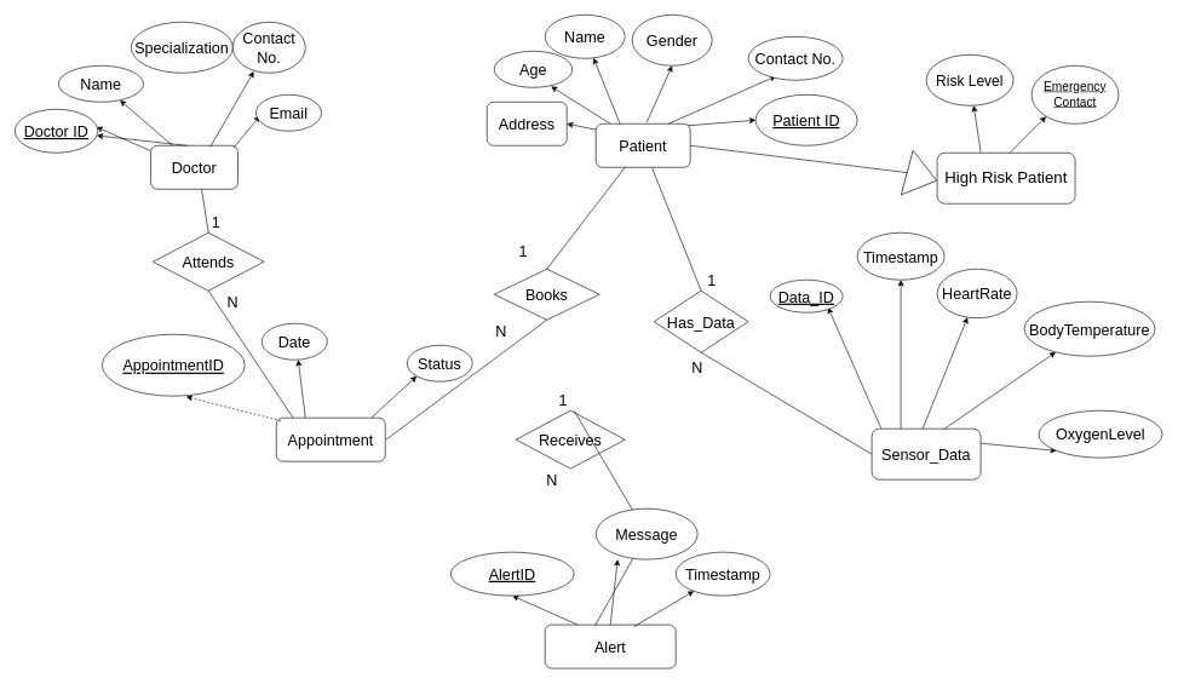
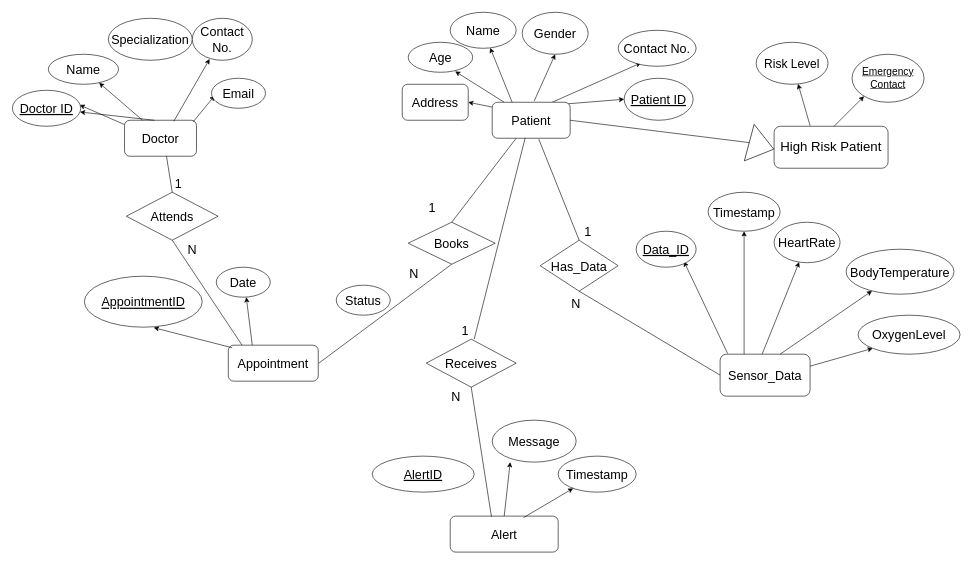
  <mxCell id="0" />
  <mxCell id="1" parent="0" />
  <mxCell id="2" value="" style="endArrow=classic;html=1;rounded=0;exitX=0.171;exitY=0.025;exitDx=0;exitDy=0;exitPerimeter=0;fontSize=21;" edge="1" parent="1" target="3"><mxGeometry width="50" height="50" relative="1" as="geometry"><mxPoint x="853.94" y="171.75" as="sourcePoint" /><mxPoint x="870" y="120" as="targetPoint" /></mxGeometry></mxCell>
  <mxCell id="3" value="Name" style="ellipse;whiteSpace=wrap;html=1;fontSize=21;" vertex="1" parent="1"><mxGeometry x="750" width="110" height="60" as="geometry" y="20" /></mxCell>
  <mxCell id="4" value="" style="endArrow=classic;html=1;rounded=0;entryX=0.728;entryY=0.97;entryDx=0;entryDy=0;entryPerimeter=0;fontSize=21;" edge="1" parent="1" target="5"><mxGeometry width="50" height="50" relative="1" as="geometry"><mxPoint x="840" y="170" as="sourcePoint" /><mxPoint x="800" y="130" as="targetPoint" /></mxGeometry></mxCell>
  <mxCell id="5" value="Age" style="ellipse;whiteSpace=wrap;html=1;fontSize=21;" vertex="1" parent="1"><mxGeometry x="680" y="70" width="107.5" height="50" as="geometry" /></mxCell>
  <mxCell id="6" value="" style="endArrow=classic;html=1;rounded=0;entryX=0.5;entryY=1;entryDx=0;entryDy=0;fontSize=21;" edge="1" parent="1" target="7"><mxGeometry width="50" height="50" relative="1" as="geometry"><mxPoint x="890" y="168" as="sourcePoint" /><mxPoint x="910" y="120" as="targetPoint" /></mxGeometry></mxCell>
  <mxCell id="7" value="Gender" style="ellipse;whiteSpace=wrap;html=1;fontSize=21;" vertex="1" parent="1"><mxGeometry x="870" width="110" height="70" as="geometry" y="20" /></mxCell>
  <mxCell id="8" style="edgeStyle=orthogonalEdgeStyle;rounded=0;orthogonalLoop=1;jettySize=auto;html=1;exitX=0.5;exitY=1;exitDx=0;exitDy=0;fontSize=21;" edge="1" parent="1" source="7" target="7"><mxGeometry relative="1" as="geometry" /></mxCell>
  <mxCell id="9" value="" style="endArrow=classic;html=1;rounded=0;entryX=0.294;entryY=0.906;entryDx=0;entryDy=0;entryPerimeter=0;fontSize=21;" edge="1" parent="1" target="10"><mxGeometry width="50" height="50" relative="1" as="geometry"><mxPoint x="920" y="170" as="sourcePoint" /><mxPoint x="960" y="100" as="targetPoint" /></mxGeometry></mxCell>
  <mxCell id="10" value="Contact No." style="ellipse;whiteSpace=wrap;html=1;fontSize=21;" vertex="1" parent="1"><mxGeometry x="1030" y="50" width="130" height="60" as="geometry" /></mxCell>
  <mxCell id="11" value="" style="endArrow=classic;html=1;rounded=0;exitX=0.958;exitY=0.044;exitDx=0;exitDy=0;exitPerimeter=0;fontSize=21;entryX=0;entryY=0.5;entryDx=0;entryDy=0;" edge="1" parent="1" source="15" target="12"><mxGeometry width="50" height="50" relative="1" as="geometry"><mxPoint x="950" y="170" as="sourcePoint" /><mxPoint x="1000" y="120" as="targetPoint" /></mxGeometry></mxCell>
- <mxCell id="12" value="&lt;u&gt;Patient ID&lt;/u&gt;" style="ellipse;whiteSpace=wrap;html=1;fontSize=21;" vertex="1" parent="1"><mxGeometry x="1040" y="130" width="140" height="70" as="geometry" /></mxCell>
+ <mxCell id="12" value="&lt;u&gt;Patient ID&lt;/u&gt;" style="ellipse;whiteSpace=wrap;html=1;fontSize=21;" vertex="1" parent="1"><mxGeometry x="1040" y="130" width="115" height="70" as="geometry" /></mxCell>
  <mxCell id="13" value="" style="endArrow=classic;html=1;rounded=0;exitX=0;exitY=0.143;exitDx=0;exitDy=0;exitPerimeter=0;entryX=1;entryY=0.5;entryDx=0;entryDy=0;fontSize=21;" edge="1" parent="1" target="14"><mxGeometry width="50" height="50" relative="1" as="geometry"><mxPoint x="830" y="180.01" as="sourcePoint" /><mxPoint x="780" y="170" as="targetPoint" /></mxGeometry></mxCell>
  <mxCell id="14" value="Address" style="whiteSpace=wrap;html=1;fontSize=21;rounded=1;" vertex="1" parent="1"><mxGeometry x="670" y="140" width="110" height="60" as="geometry" /></mxCell>
  <mxCell id="15" value="&lt;font&gt;Patient&lt;/font&gt;" style="rounded=1;whiteSpace=wrap;html=1;fontSize=21;" vertex="1" parent="1"><mxGeometry x="820" y="170" width="130" height="60" as="geometry" /></mxCell>
  <mxCell id="16" value="&lt;font&gt;Doctor&lt;/font&gt;" style="rounded=1;whiteSpace=wrap;html=1;fontSize=21;" vertex="1" parent="1"><mxGeometry x="207" y="200" width="120" height="60" as="geometry" /></mxCell>
  <mxCell id="17" value="" style="endArrow=classic;html=1;rounded=0;exitX=-0.002;exitY=0.119;exitDx=0;exitDy=0;entryX=0.715;entryY=0.934;entryDx=0;entryDy=0;entryPerimeter=0;exitPerimeter=0;fontSize=21;" edge="1" parent="1" source="16"><mxGeometry width="50" height="50" relative="1" as="geometry"><mxPoint x="204.89" y="203.08" as="sourcePoint" /><mxPoint x="132.35" y="174.53" as="targetPoint" /></mxGeometry></mxCell>
  <mxCell id="18" value="&lt;u&gt;&lt;font&gt;Doctor ID&lt;/font&gt;&lt;/u&gt;" style="ellipse;whiteSpace=wrap;html=1;fontSize=21;" vertex="1" parent="1"><mxGeometry x="20" y="150" width="114" height="60" as="geometry" /></mxCell>
  <mxCell id="19" value="" style="endArrow=classic;html=1;rounded=0;entryX=0.723;entryY=0.953;entryDx=0;entryDy=0;entryPerimeter=0;exitX=0.25;exitY=0;exitDx=0;exitDy=0;fontSize=21;" edge="1" parent="1" source="16" target="20"><mxGeometry width="50" height="50" relative="1" as="geometry"><mxPoint x="217" y="200" as="sourcePoint" /><mxPoint x="177" y="150" as="targetPoint" /></mxGeometry></mxCell>
  <mxCell id="20" value="Name" style="ellipse;whiteSpace=wrap;html=1;fontSize=21;" vertex="1" parent="1"><mxGeometry x="80" y="90" width="117" height="50" as="geometry" /></mxCell>
  <mxCell id="21" value="" style="endArrow=classic;html=1;rounded=0;exitX=0.416;exitY=0.001;exitDx=0;exitDy=0;exitPerimeter=0;fontSize=21;" edge="1" parent="1" source="16" target="18"><mxGeometry width="50" height="50" relative="1" as="geometry"><mxPoint x="237" y="200" as="sourcePoint" /><mxPoint x="237" y="140" as="targetPoint" /></mxGeometry></mxCell>
  <mxCell id="22" value="Specialization" style="ellipse;whiteSpace=wrap;html=1;fontSize=21;" vertex="1" parent="1"><mxGeometry x="180" y="30" width="140" height="70" as="geometry" /></mxCell>
  <mxCell id="23" value="" style="endArrow=classic;html=1;rounded=0;entryX=0.289;entryY=0.97;entryDx=0;entryDy=0;entryPerimeter=0;exitX=0.684;exitY=0.03;exitDx=0;exitDy=0;exitPerimeter=0;fontSize=21;" edge="1" parent="1" source="16" target="24"><mxGeometry width="50" height="50" relative="1" as="geometry"><mxPoint x="287" y="200" as="sourcePoint" /><mxPoint x="337" y="150" as="targetPoint" /></mxGeometry></mxCell>
  <mxCell id="24" value="Contact No." style="ellipse;whiteSpace=wrap;html=1;fontSize=21;" vertex="1" parent="1"><mxGeometry x="320" y="30" width="100" height="70" as="geometry" /></mxCell>
  <mxCell id="25" value="" style="endArrow=classic;html=1;rounded=0;exitX=0.953;exitY=0.045;exitDx=0;exitDy=0;exitPerimeter=0;entryX=0.004;entryY=0.723;entryDx=0;entryDy=0;entryPerimeter=0;fontSize=21;" edge="1" parent="1" source="16"><mxGeometry width="50" height="50" relative="1" as="geometry"><mxPoint x="317" y="198" as="sourcePoint" /><mxPoint x="357.36" y="158.92" as="targetPoint" /></mxGeometry></mxCell>
  <mxCell id="26" value="Email" style="ellipse;whiteSpace=wrap;html=1;fontSize=21;" vertex="1" parent="1"><mxGeometry x="352" y="130" width="90" height="50" as="geometry" /></mxCell>
  <mxCell id="27" value="&lt;font&gt;Sensor_Data&lt;/font&gt;" style="rounded=1;whiteSpace=wrap;html=1;fontSize=21;" vertex="1" parent="1"><mxGeometry x="1200" y="590" width="150" height="70" as="geometry" /></mxCell>
  <mxCell id="28" value="" style="endArrow=classic;html=1;rounded=0;exitX=0.084;exitY=-0.014;exitDx=0;exitDy=0;exitPerimeter=0;entryX=0.797;entryY=0.841;entryDx=0;entryDy=0;entryPerimeter=0;fontSize=21;" edge="1" parent="1" source="27" target="29"><mxGeometry width="50" height="50" relative="1" as="geometry"><mxPoint x="1230" y="590" as="sourcePoint" /><mxPoint x="1185.355" y="562.678" as="targetPoint" /></mxGeometry></mxCell>
- <mxCell id="29" value="&lt;font&gt;&lt;u&gt;Data_ID&lt;/u&gt;&lt;/font&gt;" style="ellipse;whiteSpace=wrap;html=1;fontSize=21;" vertex="1" parent="1"><mxGeometry x="1060" y="385" width="100" height="45" as="geometry" /></mxCell>
+ <mxCell id="29" value="&lt;font&gt;&lt;u&gt;Data_ID&lt;/u&gt;&lt;/font&gt;" style="ellipse;whiteSpace=wrap;html=1;fontSize=21;" vertex="1" parent="1"><mxGeometry x="1060" y="385" width="100" height="60" as="geometry" /></mxCell>
  <mxCell id="30" value="" style="endArrow=classic;html=1;rounded=0;fontSize=21;" edge="1" parent="1" target="31"><mxGeometry width="50" height="50" relative="1" as="geometry"><mxPoint x="1240" y="590" as="sourcePoint" /><mxPoint x="1230" y="530" as="targetPoint" /></mxGeometry></mxCell>
  <mxCell id="31" value="Timestamp" style="ellipse;whiteSpace=wrap;html=1;fontSize=21;" vertex="1" parent="1"><mxGeometry x="1180" y="320" width="120" height="65" as="geometry" /></mxCell>
  <mxCell id="32" value="" style="endArrow=classic;html=1;rounded=0;fontSize=21;" edge="1" parent="1" target="33"><mxGeometry width="50" height="50" relative="1" as="geometry"><mxPoint x="1270" y="590" as="sourcePoint" /><mxPoint x="1310" y="530" as="targetPoint" /></mxGeometry></mxCell>
  <mxCell id="33" value="HeartRate" style="ellipse;whiteSpace=wrap;html=1;fontSize=21;" vertex="1" parent="1"><mxGeometry x="1290" y="370" width="110" height="67.5" as="geometry" /></mxCell>
  <mxCell id="34" value="" style="endArrow=classic;html=1;rounded=0;fontSize=21;" edge="1" parent="1" target="35"><mxGeometry width="50" height="50" relative="1" as="geometry"><mxPoint x="1300" y="590" as="sourcePoint" /><mxPoint x="1370" y="520" as="targetPoint" /></mxGeometry></mxCell>
  <mxCell id="35" value="BodyTemperature" style="ellipse;whiteSpace=wrap;html=1;fontSize=21;" vertex="1" parent="1"><mxGeometry x="1410" y="415" width="180" height="75" as="geometry" /></mxCell>
  <mxCell id="36" value="" style="endArrow=classic;html=1;rounded=0;fontSize=21;entryX=0;entryY=1;entryDx=0;entryDy=0;" edge="1" parent="1" target="37"><mxGeometry width="50" height="50" relative="1" as="geometry"><mxPoint x="1350" y="610" as="sourcePoint" /><mxPoint x="1400" y="570" as="targetPoint" /></mxGeometry></mxCell>
- <mxCell id="37" value="OxygenLevel" style="ellipse;whiteSpace=wrap;html=1;fontSize=21;" vertex="1" parent="1"><mxGeometry x="1430" y="565" width="170" height="65" as="geometry" /></mxCell>
+ <mxCell id="37" value="OxygenLevel" style="ellipse;whiteSpace=wrap;html=1;fontSize=21;" vertex="1" parent="1"><mxGeometry x="1430" y="525" width="170" height="65" as="geometry" /></mxCell>
  <mxCell id="38" value="&lt;font&gt;Appointment&lt;/font&gt;" style="rounded=1;whiteSpace=wrap;html=1;fontSize=21;" vertex="1" parent="1"><mxGeometry x="380" y="575" width="150" height="60" as="geometry" /></mxCell>
- <mxCell id="39" value="" style="endArrow=classic;html=1;rounded=0;entryX=0.589;entryY=1.01;entryDx=0;entryDy=0;entryPerimeter=0;exitX=0.043;exitY=0.071;exitDx=0;exitDy=0;exitPerimeter=0;fontSize=21;dashed=1;" edge="1" parent="1" source="38" target="40"><mxGeometry width="50" height="50" relative="1" as="geometry"><mxPoint x="380" y="575" as="sourcePoint" /><mxPoint x="380" y="515" as="targetPoint" /></mxGeometry></mxCell>
+ <mxCell id="39" value="" style="endArrow=classic;html=1;rounded=0;entryX=0.589;entryY=1.01;entryDx=0;entryDy=0;entryPerimeter=0;exitX=0.043;exitY=0.071;exitDx=0;exitDy=0;exitPerimeter=0;fontSize=21;" edge="1" parent="1" source="38" target="40"><mxGeometry width="50" height="50" relative="1" as="geometry"><mxPoint x="380" y="575" as="sourcePoint" /><mxPoint x="380" y="515" as="targetPoint" /></mxGeometry></mxCell>
  <mxCell id="40" value="&lt;u&gt;AppointmentID&lt;/u&gt;" style="ellipse;whiteSpace=wrap;html=1;fontSize=21;" vertex="1" parent="1"><mxGeometry x="140" y="460" width="196.5" height="85" as="geometry" /></mxCell>
  <mxCell id="41" value="" style="endArrow=classic;html=1;rounded=0;fontSize=21;" edge="1" parent="1"><mxGeometry width="50" height="50" relative="1" as="geometry"><mxPoint x="420" y="575" as="sourcePoint" /><mxPoint x="410" y="495" as="targetPoint" /></mxGeometry></mxCell>
  <mxCell id="42" value="Date" style="ellipse;whiteSpace=wrap;html=1;fontSize=21;" vertex="1" parent="1"><mxGeometry x="360" y="445" width="90" height="50" as="geometry" /></mxCell>
- <mxCell id="43" value="" style="endArrow=classic;html=1;rounded=0;exitX=0.875;exitY=-0.008;exitDx=0;exitDy=0;exitPerimeter=0;entryX=0;entryY=1;entryDx=0;entryDy=0;fontSize=21;" edge="1" parent="1" source="38" target="44"><mxGeometry width="50" height="50" relative="1" as="geometry"><mxPoint x="530" y="580" as="sourcePoint" /><mxPoint x="560" y="515" as="targetPoint" /></mxGeometry></mxCell>
  <mxCell id="44" value="Status" style="ellipse;whiteSpace=wrap;html=1;fontSize=21;" vertex="1" parent="1"><mxGeometry x="560" y="475" width="90" height="50" as="geometry" /></mxCell>
  <mxCell id="45" value="&lt;font&gt;Alert&lt;/font&gt;" style="rounded=1;whiteSpace=wrap;html=1;fontSize=21;" vertex="1" parent="1"><mxGeometry x="750" y="860" width="180" height="60" as="geometry" /></mxCell>
- <mxCell id="46" value="" style="endArrow=classic;html=1;rounded=0;exitX=0.25;exitY=0;exitDx=0;exitDy=0;entryX=0.5;entryY=1;entryDx=0;entryDy=0;fontSize=21;" edge="1" parent="1" source="45" target="47"><mxGeometry width="50" height="50" relative="1" as="geometry"><mxPoint x="770" y="880" as="sourcePoint" /><mxPoint x="720" y="840" as="targetPoint" /><Array as="points" /></mxGeometry></mxCell>
  <mxCell id="47" value="&lt;u&gt;AlertID&lt;/u&gt;" style="ellipse;whiteSpace=wrap;html=1;fontSize=21;" vertex="1" parent="1"><mxGeometry x="620" y="760" width="170" height="60" as="geometry" /></mxCell>
  <mxCell id="48" value="" style="endArrow=classic;html=1;rounded=0;exitX=0.5;exitY=0;exitDx=0;exitDy=0;fontSize=21;" edge="1" parent="1" source="45"><mxGeometry width="50" height="50" relative="1" as="geometry"><mxPoint x="790" y="876" as="sourcePoint" /><mxPoint x="850" y="770" as="targetPoint" /><Array as="points"><mxPoint x="850" y="770" /></Array></mxGeometry></mxCell>
  <mxCell id="49" value="Message" style="ellipse;whiteSpace=wrap;html=1;fontSize=21;" vertex="1" parent="1"><mxGeometry x="820" y="700" width="140" height="70" as="geometry" /></mxCell>
  <mxCell id="50" value="" style="endArrow=classic;html=1;rounded=0;fontSize=21;exitX=0.679;exitY=0.043;exitDx=0;exitDy=0;exitPerimeter=0;" edge="1" parent="1" source="45" target="51"><mxGeometry width="50" height="50" relative="1" as="geometry"><mxPoint x="860" y="880" as="sourcePoint" /><mxPoint x="910" y="830" as="targetPoint" /></mxGeometry></mxCell>
  <mxCell id="51" value="Timestamp" style="ellipse;whiteSpace=wrap;html=1;fontSize=21;" vertex="1" parent="1"><mxGeometry x="930" y="760" width="130" height="60" as="geometry" /></mxCell>
  <mxCell id="52" value="&lt;font&gt;Has_Data&lt;/font&gt;" style="rhombus;whiteSpace=wrap;html=1;fontSize=21;" vertex="1" parent="1"><mxGeometry x="900" y="400" width="130" height="85" as="geometry" /></mxCell>
  <mxCell id="53" value="" style="endArrow=none;html=1;rounded=0;exitX=0.5;exitY=0;exitDx=0;exitDy=0;entryX=0.597;entryY=1.022;entryDx=0;entryDy=0;entryPerimeter=0;fontSize=21;" edge="1" parent="1" source="52" target="15"><mxGeometry width="50" height="50" relative="1" as="geometry"><mxPoint x="930" y="310" as="sourcePoint" /><mxPoint x="890" y="230" as="targetPoint" /></mxGeometry></mxCell>
  <mxCell id="54" value="" style="endArrow=none;html=1;rounded=0;entryX=0.5;entryY=1;entryDx=0;entryDy=0;exitX=0;exitY=0.5;exitDx=0;exitDy=0;fontSize=21;" edge="1" parent="1" source="27" target="52"><mxGeometry width="50" height="50" relative="1" as="geometry"><mxPoint x="930" y="445" as="sourcePoint" /><mxPoint x="980" y="395" as="targetPoint" /></mxGeometry></mxCell>
  <mxCell id="55" value="&lt;font&gt;Books&lt;/font&gt;" style="rhombus;whiteSpace=wrap;html=1;fontSize=21;" vertex="1" parent="1"><mxGeometry x="680" y="370" width="145" height="70" as="geometry" /></mxCell>
  <mxCell id="56" value="" style="endArrow=none;html=1;rounded=0;exitX=0.5;exitY=0;exitDx=0;exitDy=0;fontSize=21;" edge="1" parent="1" source="55"><mxGeometry width="50" height="50" relative="1" as="geometry"><mxPoint x="770" y="280" as="sourcePoint" /><mxPoint x="860" y="230" as="targetPoint" /></mxGeometry></mxCell>
  <mxCell id="57" value="" style="endArrow=none;html=1;rounded=0;entryX=0.5;entryY=1;entryDx=0;entryDy=0;fontSize=21;" edge="1" parent="1" target="55"><mxGeometry width="50" height="50" relative="1" as="geometry"><mxPoint x="531" y="605" as="sourcePoint" /><mxPoint x="740" y="395" as="targetPoint" /></mxGeometry></mxCell>
  <mxCell id="58" value="&lt;font&gt;Attends&lt;/font&gt;" style="rhombus;whiteSpace=wrap;html=1;rotation=0;fontSize=21;" vertex="1" parent="1"><mxGeometry x="210" y="320" width="153" height="80" as="geometry" /></mxCell>
  <mxCell id="59" value="" style="endArrow=none;html=1;rounded=0;exitX=0.5;exitY=0;exitDx=0;exitDy=0;fontSize=21;" edge="1" parent="1" source="58"><mxGeometry width="50" height="50" relative="1" as="geometry"><mxPoint x="227" y="310" as="sourcePoint" /><mxPoint x="277" y="260" as="targetPoint" /></mxGeometry></mxCell>
  <mxCell id="60" value="" style="endArrow=none;html=1;rounded=0;exitX=0.149;exitY=0.027;exitDx=0;exitDy=0;exitPerimeter=0;entryX=0.5;entryY=1;entryDx=0;entryDy=0;fontSize=21;" edge="1" parent="1" target="58"><mxGeometry width="50" height="50" relative="1" as="geometry"><mxPoint x="403" y="575" as="sourcePoint" /><mxPoint x="330" y="390" as="targetPoint" /></mxGeometry></mxCell>
  <mxCell id="61" value="&lt;font&gt;Receives&lt;/font&gt;" style="rhombus;whiteSpace=wrap;html=1;fontSize=21;" vertex="1" parent="1"><mxGeometry x="710" y="565" width="150" height="80" as="geometry" /></mxCell>
- <mxCell id="62" value="" style="endArrow=none;html=1;rounded=0;exitX=0.533;exitY=0;exitDx=0;exitDy=0;exitPerimeter=0;fontSize=21;" edge="1" parent="1" source="61" target="49"><mxGeometry width="50" height="50" relative="1" as="geometry"><mxPoint x="840" y="470" as="sourcePoint" /><mxPoint x="880" y="230" as="targetPoint" /></mxGeometry></mxCell>
- <mxCell id="63" value="" style="endArrow=none;html=1;rounded=0;exitX=0.382;exitY=0.019;exitDx=0;exitDy=0;exitPerimeter=0;fontSize=21;" edge="1" parent="1" source="45" target="49"><mxGeometry width="50" height="50" relative="1" as="geometry"><mxPoint y="810" as="sourcePoint" x="810" /><mxPoint x="780" y="660" as="targetPoint" /></mxGeometry></mxCell>
+ <mxCell id="62" value="" style="endArrow=none;html=1;rounded=0;exitX=0.533;exitY=0;exitDx=0;exitDy=0;exitPerimeter=0;entryX=0.423;entryY=0.989;entryDx=0;entryDy=0;entryPerimeter=0;fontSize=21;" edge="1" parent="1" source="61" target="15"><mxGeometry width="50" height="50" relative="1" as="geometry"><mxPoint x="840" y="470" as="sourcePoint" /><mxPoint x="880" y="230" as="targetPoint" /></mxGeometry></mxCell>
+ <mxCell id="63" value="" style="endArrow=none;html=1;rounded=0;entryX=0.5;entryY=1;entryDx=0;entryDy=0;exitX=0.382;exitY=0.019;exitDx=0;exitDy=0;exitPerimeter=0;fontSize=21;" edge="1" parent="1" source="45" target="61"><mxGeometry width="50" height="50" relative="1" as="geometry"><mxPoint y="810" as="sourcePoint" x="810" /><mxPoint x="780" y="660" as="targetPoint" /></mxGeometry></mxCell>
  <mxCell id="64" value="1" style="text;html=1;align=center;verticalAlign=middle;whiteSpace=wrap;rounded=0;fontSize=21;" vertex="1" parent="1"><mxGeometry x="267" y="290" width="60" height="30" as="geometry" /></mxCell>
  <mxCell id="65" value="N" style="text;html=1;align=center;verticalAlign=middle;whiteSpace=wrap;rounded=0;fontSize=21;" vertex="1" parent="1"><mxGeometry x="290" y="400" width="60" height="30" as="geometry" /></mxCell>
  <mxCell id="66" value="1" style="text;html=1;align=center;verticalAlign=middle;whiteSpace=wrap;rounded=0;fontSize=21;" vertex="1" parent="1"><mxGeometry x="670" y="320" width="100" height="50" as="geometry" /></mxCell>
  <mxCell id="67" value="1" style="text;html=1;align=center;verticalAlign=middle;whiteSpace=wrap;rounded=0;fontSize=21;" vertex="1" parent="1"><mxGeometry x="745" y="535" width="60" height="30" as="geometry" /></mxCell>
  <mxCell id="68" value="&lt;font&gt;N&lt;/font&gt;" style="text;html=1;align=center;verticalAlign=middle;whiteSpace=wrap;rounded=0;fontSize=21;" vertex="1" parent="1"><mxGeometry x="660" y="440" width="60" height="30" as="geometry" /></mxCell>
  <mxCell id="69" value="1" style="text;html=1;align=center;verticalAlign=middle;whiteSpace=wrap;rounded=0;fontSize=21;" vertex="1" parent="1"><mxGeometry x="950" y="370" width="60" height="30" as="geometry" /></mxCell>
  <mxCell id="70" value="&lt;font&gt;N&lt;/font&gt;" style="text;html=1;align=center;verticalAlign=middle;whiteSpace=wrap;rounded=0;fontSize=21;" vertex="1" parent="1"><mxGeometry x="730" y="645" width="60" height="30" as="geometry" /></mxCell>
  <mxCell id="71" value="&lt;font&gt;N&lt;/font&gt;" style="text;html=1;align=center;verticalAlign=middle;whiteSpace=wrap;rounded=0;fontSize=21;" vertex="1" parent="1"><mxGeometry x="930" y="490" width="60" height="30" as="geometry" /></mxCell>
  <mxCell id="72" value="" style="triangle;whiteSpace=wrap;html=1;rotation=-75;direction=south;" vertex="1" parent="1"><mxGeometry x="1237.44" y="221.59" width="63.08" height="42.31" as="geometry" /></mxCell>
  <mxCell id="73" value="" style="endArrow=none;html=1;rounded=0;entryX=0;entryY=0.5;entryDx=0;entryDy=0;exitX=1;exitY=0.5;exitDx=0;exitDy=0;" edge="1" parent="1" source="15" target="72"><mxGeometry width="50" height="50" relative="1" as="geometry"><mxPoint x="1180" y="280" as="sourcePoint" /><mxPoint x="1230" y="230" as="targetPoint" /></mxGeometry></mxCell>
  <mxCell id="74" value="&lt;font style=&quot;font-size: 22px;&quot;&gt;High Risk Patient&lt;/font&gt;" style="rounded=1;whiteSpace=wrap;html=1;" vertex="1" parent="1"><mxGeometry x="1290" y="210" width="190" height="70" as="geometry" /></mxCell>
- <mxCell id="75" value="Risk Level" style="ellipse;whiteSpace=wrap;html=1;fontSize=20;fontStyle=0" vertex="1" parent="1"><mxGeometry x="1275" y="75" width="120" height="70" as="geometry" /></mxCell>
+ <mxCell id="75" value="Risk Level" style="ellipse;whiteSpace=wrap;html=1;fontSize=20;fontStyle=0" vertex="1" parent="1"><mxGeometry x="1260" y="70" width="120" height="70" as="geometry" /></mxCell>
  <mxCell id="76" value="" style="endArrow=classic;html=1;rounded=0;" edge="1" parent="1" target="75"><mxGeometry width="50" height="50" relative="1" as="geometry"><mxPoint x="1350" y="209" as="sourcePoint" /><mxPoint x="1320" y="140" as="targetPoint" /></mxGeometry></mxCell>
  <mxCell id="77" value="" style="endArrow=classic;html=1;rounded=0;" edge="1" parent="1"><mxGeometry width="50" height="50" relative="1" as="geometry"><mxPoint x="1390" y="210" as="sourcePoint" /><mxPoint x="1440" y="160" as="targetPoint" /></mxGeometry></mxCell>
  <mxCell id="78" value="&lt;font style=&quot;font-size: 17px;&quot;&gt;&lt;span&gt;Emergency Contact&lt;/span&gt;&lt;/font&gt;" style="ellipse;whiteSpace=wrap;html=1;fontStyle=4" vertex="1" parent="1"><mxGeometry x="1420" y="90" width="120" height="80" as="geometry" /></mxCell>
